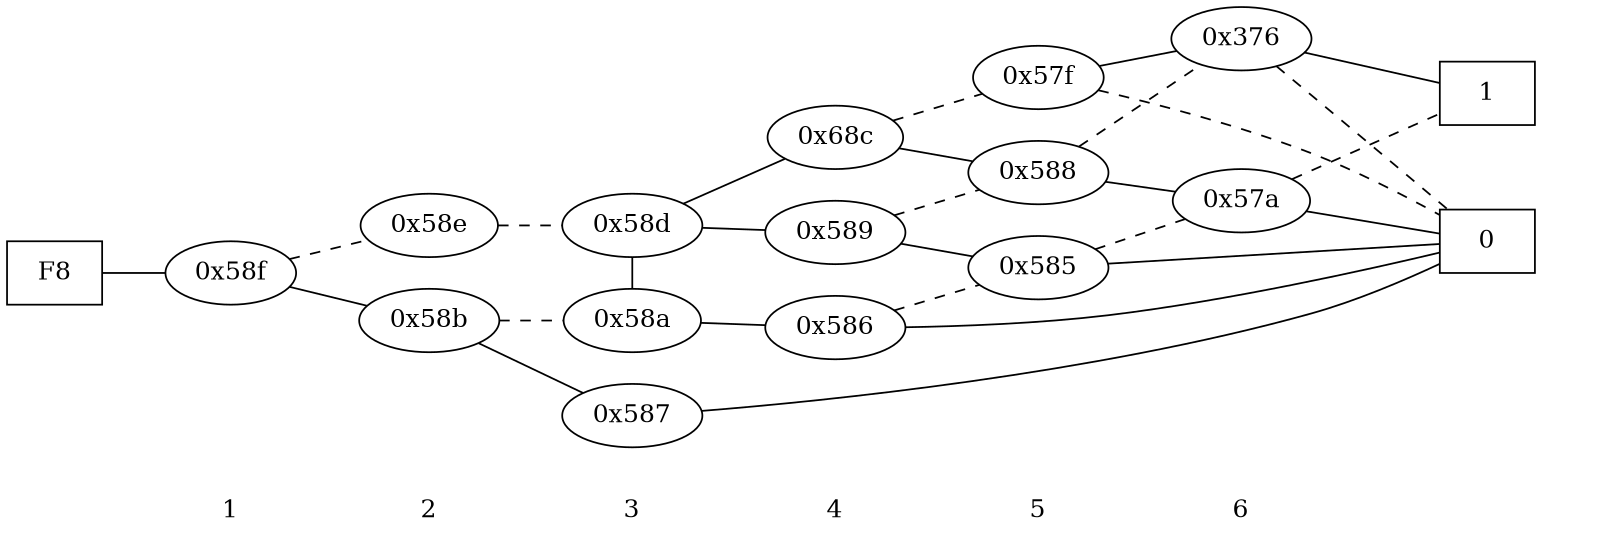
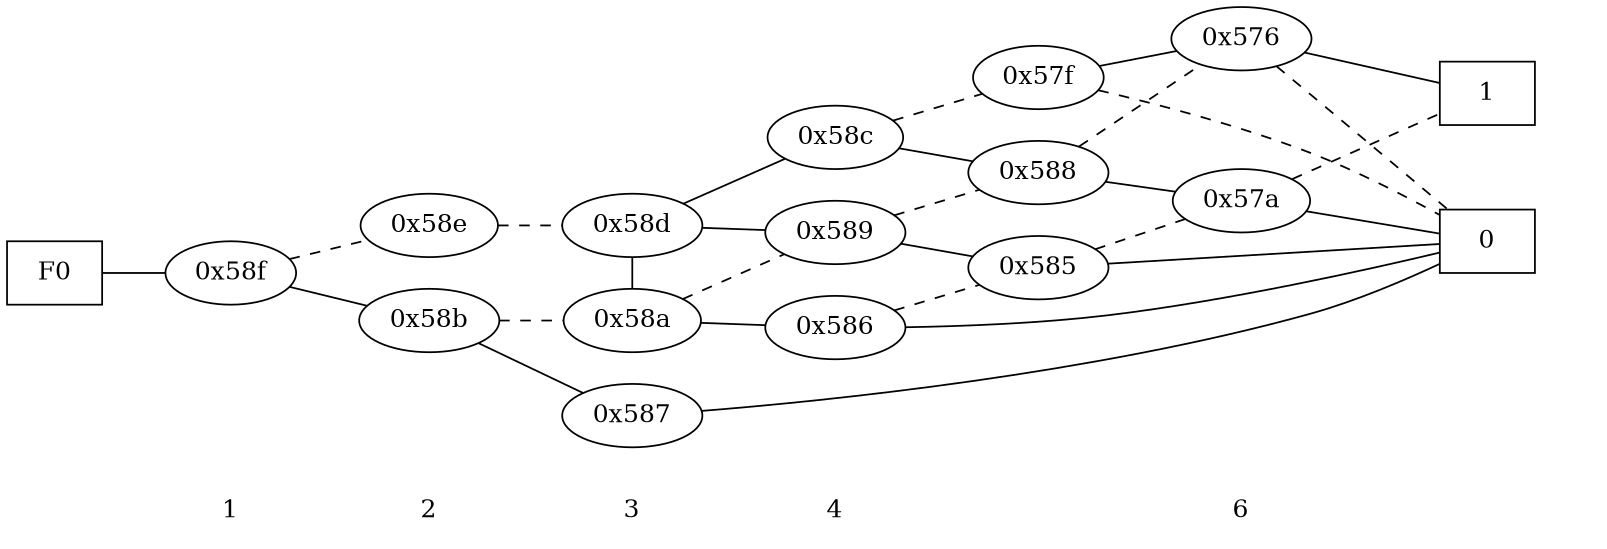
  digraph {
    rankdir=LR
    edge [dir=none]
    "CONST NODES" [shape=plaintext style=invis]
    " 1 " [shape=plaintext]
    " 2 " [shape=plaintext]
    " 3 " [shape=plaintext]
    " 4 " [shape=plaintext]
-   " 5 " [shape=plaintext]
    " 6 " [shape=plaintext]
-   F0 [shape=box label=F8]
+   F0 [shape=box]
    "0x58f"
    "0x58e"
    "0x58b"
    "0x58a"
    "0x587"
    "0x58d"
    "0x586"
    "0x589"
-   "0x58c" [label="0x68c"]
+   "0x58c"
    "0x585"
    "0x588"
    "0x57f"
-   "0x576" [label="0x376"]
+   "0x576"
    "0x57a"
    n23 [label=0 shape=box]
    n24 [label=1 shape=box]
    subgraph sub_1 {
      "CONST NODES"
      " 1 "
      " 2 "
      " 3 "
      " 4 "
-     " 5 "
      " 6 "
    }
    subgraph sub_2 {
      rank=same
      F0
    }
    subgraph sub_3 {
      rank=same
      " 1 "
      "0x58f"
    }
    subgraph sub_4 {
      rank=same
      " 2 "
      "0x58e"
      "0x58b"
    }
    subgraph sub_5 {
      rank=same
      " 3 "
      "0x58a"
      "0x587"
      "0x58d"
    }
    subgraph sub_6 {
      rank=same
      " 4 "
      "0x586"
      "0x589"
      "0x58c"
    }
    subgraph sub_7 {
      rank=same
-     " 5 "
      "0x585"
      "0x588"
      "0x57f"
    }
    subgraph sub_8 {
      rank=same
      " 6 "
      "0x576"
      "0x57a"
    }
    subgraph sub_9 {
      rank=same
      "CONST NODES"
      subgraph sub_10 {
        rank=same
        n23
        n24
      }
    }
    " 1 " -> " 2 " [style=invis]
    " 2 " -> " 3 " [style=invis]
    " 3 " -> " 4 " [style=invis]
-   " 4 " -> " 5 " [style=invis]
-   " 5 " -> " 6 " [style=invis]
    " 6 " -> "CONST NODES" [style=invis]
    F0 -> "0x58f" [style=solid]
    "0x58f" -> "0x58e" [style=dashed]
    "0x58f" -> "0x58b"
    "0x58e" -> "0x58d" [style=dashed]
    "0x58b" -> "0x58a" [style=dashed]
    "0x58b" -> "0x587"
    "0x58a" -> "0x586"
+   "0x58a" -> "0x589" [style=dashed]
    "0x587" -> n23
    "0x58d" -> "0x58a"
    "0x58d" -> "0x589"
    "0x58d" -> "0x58c" [style=solid]
    "0x586" -> "0x585" [style=dashed]
    "0x586" -> n23
    "0x589" -> "0x585"
    "0x589" -> "0x588" [style=dashed]
    "0x58c" -> "0x588"
    "0x58c" -> "0x57f" [style=dashed]
    "0x585" -> "0x57a" [style=dashed]
    "0x585" -> n23
    "0x588" -> "0x576" [style=dashed]
    "0x588" -> "0x57a"
    "0x57f" -> "0x576"
    "0x57f" -> n23 [style=dashed]
    "0x576" -> n23 [style=dashed]
    "0x576" -> n24
    "0x57a" -> n23
    "0x57a" -> n24 [style=dashed]
  }
